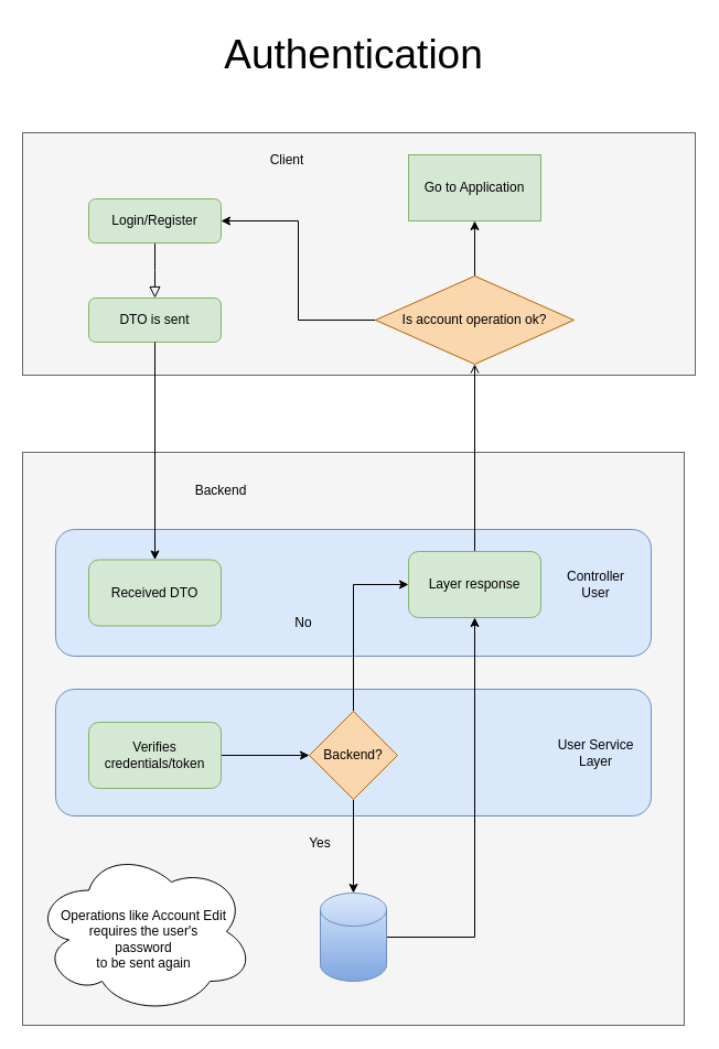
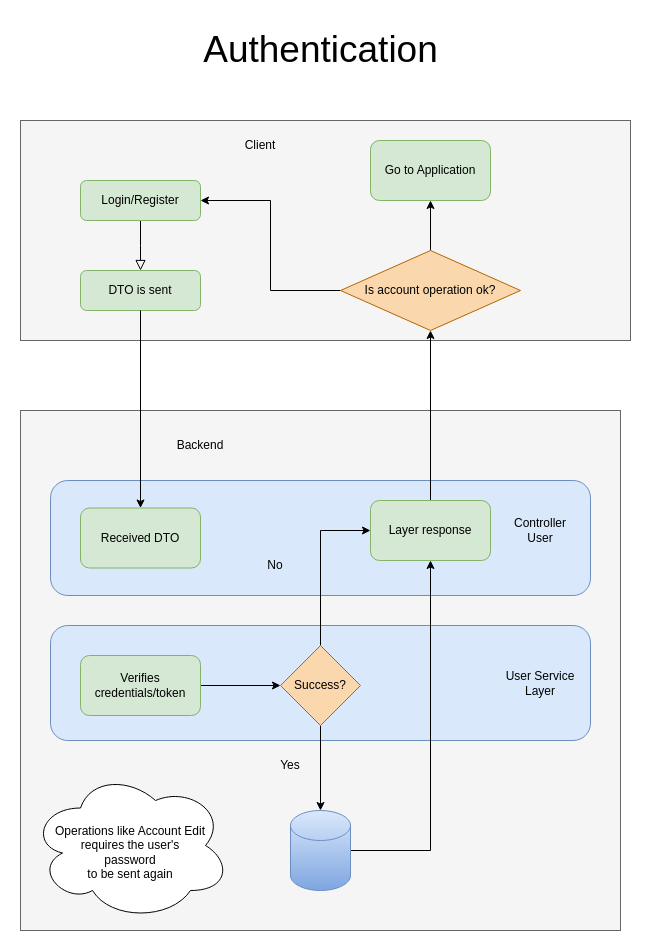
  <mxCell id="0" />
  <mxCell id="1" parent="0" />
  <mxCell id="2" value="" style="rounded=0;whiteSpace=wrap;html=1;fillColor=#f5f5f5;strokeColor=#666666;fontColor=#333333;" parent="1" vertex="1"><mxGeometry x="20" y="410" width="600" height="520" as="geometry" /></mxCell>
  <mxCell id="3" value="" style="rounded=1;whiteSpace=wrap;html=1;fillColor=#dae8fc;strokeColor=#6c8ebf;" parent="1" vertex="1"><mxGeometry x="50" y="480" width="540" height="115" as="geometry" /></mxCell>
  <mxCell id="4" value="" style="rounded=1;whiteSpace=wrap;html=1;fillColor=#dae8fc;strokeColor=#6c8ebf;" parent="1" vertex="1"><mxGeometry x="50" y="625" width="540" height="115" as="geometry" /></mxCell>
  <mxCell id="5" value="" style="rounded=0;whiteSpace=wrap;html=1;fillColor=#f5f5f5;strokeColor=#666666;fontColor=#333333;" parent="1" vertex="1"><mxGeometry x="20" y="120" width="610" height="220" as="geometry" /></mxCell>
  <mxCell id="6" value="" style="rounded=0;html=1;jettySize=auto;orthogonalLoop=1;fontSize=11;endArrow=block;endFill=0;endSize=8;strokeWidth=1;shadow=0;labelBackgroundColor=none;edgeStyle=orthogonalEdgeStyle;" parent="1" source="7" edge="1"><mxGeometry relative="1" as="geometry"><mxPoint x="140" y="270" as="targetPoint" /></mxGeometry></mxCell>
  <mxCell id="7" value="Login/Register" style="rounded=1;whiteSpace=wrap;html=1;fontSize=12;glass=0;strokeWidth=1;shadow=0;fillColor=#d5e8d4;strokeColor=#82b366;" parent="1" vertex="1"><mxGeometry x="80" y="180" width="120" height="40" as="geometry" /></mxCell>
  <mxCell id="8" value="DTO is sent" style="rounded=1;whiteSpace=wrap;html=1;fontSize=12;glass=0;strokeWidth=1;shadow=0;fillColor=#d5e8d4;strokeColor=#82b366;" parent="1" vertex="1"><mxGeometry x="80" y="270" width="120" height="40" as="geometry" /></mxCell>
  <mxCell id="9" value="Client" style="text;html=1;align=center;verticalAlign=middle;whiteSpace=wrap;rounded=0;" parent="1" vertex="1"><mxGeometry x="230" y="130" width="60" height="30" as="geometry" /></mxCell>
  <mxCell id="10" value="" style="endArrow=classic;html=1;rounded=0;exitX=0.5;exitY=1;exitDx=0;exitDy=0;" parent="1" source="8" target="11" edge="1"><mxGeometry width="50" height="50" relative="1" as="geometry"><mxPoint x="320" y="480" as="sourcePoint" /><mxPoint x="140" y="440" as="targetPoint" /></mxGeometry></mxCell>
  <mxCell id="11" value="Received DTO" style="rounded=1;whiteSpace=wrap;html=1;fillColor=#d5e8d4;strokeColor=#82b366;" parent="1" vertex="1"><mxGeometry x="80" y="507.5" width="120" height="60" as="geometry" /></mxCell>
  <mxCell id="12" value="" style="edgeStyle=orthogonalEdgeStyle;rounded=0;orthogonalLoop=1;jettySize=auto;html=1;" parent="1" source="13" target="23" edge="1"><mxGeometry relative="1" as="geometry"><mxPoint x="320" y="685" as="targetPoint" /></mxGeometry></mxCell>
  <mxCell id="13" value="Verifies credentials/token" style="whiteSpace=wrap;html=1;rounded=1;fillColor=#d5e8d4;strokeColor=#82b366;" parent="1" vertex="1"><mxGeometry x="80" y="655" width="120" height="60" as="geometry" /></mxCell>
  <mxCell id="14" style="edgeStyle=orthogonalEdgeStyle;rounded=0;orthogonalLoop=1;jettySize=auto;html=1;entryX=1;entryY=0.5;entryDx=0;entryDy=0;" parent="1" source="16" target="7" edge="1"><mxGeometry relative="1" as="geometry"><mxPoint x="650" y="330" as="targetPoint" /></mxGeometry></mxCell>
  <mxCell id="15" style="edgeStyle=orthogonalEdgeStyle;rounded=0;orthogonalLoop=1;jettySize=auto;html=1;" parent="1" source="16" target="18" edge="1"><mxGeometry relative="1" as="geometry"><mxPoint x="700" y="200" as="targetPoint" /></mxGeometry></mxCell>
  <mxCell id="16" value="Is account operation ok?" style="rhombus;whiteSpace=wrap;html=1;fillColor=#fad7ac;strokeColor=#b46504;" parent="1" vertex="1"><mxGeometry x="340" y="250" width="180" height="80" as="geometry" /></mxCell>
  <mxCell id="17" value="&lt;div&gt;&lt;br&gt;&lt;/div&gt;&lt;div&gt;Operations like Account Edit&lt;/div&gt;&lt;div&gt;requires the user's&lt;/div&gt;&lt;div&gt;&amp;nbsp;password&amp;nbsp;&lt;/div&gt;&lt;div&gt;to be sent again&lt;br&gt;&lt;/div&gt;" style="ellipse;shape=cloud;whiteSpace=wrap;html=1;" parent="1" vertex="1"><mxGeometry x="30" y="770" width="200" height="150" as="geometry" /></mxCell>
- <mxCell id="18" value="Go to Application" style="whiteSpace=wrap;html=1;fillColor=#d5e8d4;strokeColor=#82b366;rounded=0;" parent="1" vertex="1"><mxGeometry x="370" y="140" width="120" height="60" as="geometry" /></mxCell>
+ <mxCell id="18" value="Go to Application" style="rounded=1;whiteSpace=wrap;html=1;fillColor=#d5e8d4;strokeColor=#82b366;" parent="1" vertex="1"><mxGeometry x="370" y="140" width="120" height="60" as="geometry" /></mxCell>
  <mxCell id="19" value="Backend" style="text;html=1;align=center;verticalAlign=middle;whiteSpace=wrap;rounded=0;" parent="1" vertex="1"><mxGeometry x="170" y="430" width="60" height="30" as="geometry" /></mxCell>
  <mxCell id="20" value="&lt;font style=&quot;font-size: 37px;&quot;&gt;Authentication&lt;/font&gt;" style="text;html=1;align=center;verticalAlign=middle;resizable=0;points=[];autosize=1;strokeColor=none;fillColor=none;" parent="1" vertex="1"><mxGeometry x="190" y="20" width="260" height="60" as="geometry" /></mxCell>
  <mxCell id="21" style="edgeStyle=orthogonalEdgeStyle;rounded=0;orthogonalLoop=1;jettySize=auto;html=1;entryX=0.5;entryY=0;entryDx=0;entryDy=0;entryPerimeter=0;" parent="1" source="23" target="25" edge="1"><mxGeometry relative="1" as="geometry"><mxPoint x="700" y="940" as="targetPoint" /></mxGeometry></mxCell>
  <mxCell id="22" style="edgeStyle=orthogonalEdgeStyle;rounded=0;orthogonalLoop=1;jettySize=auto;html=1;entryX=0;entryY=0.5;entryDx=0;entryDy=0;exitX=0.5;exitY=0;exitDx=0;exitDy=0;" parent="1" source="23" target="27" edge="1"><mxGeometry relative="1" as="geometry" /></mxCell>
- <mxCell id="23" value="Backend?" style="rhombus;whiteSpace=wrap;html=1;fillColor=#fad7ac;strokeColor=#b46504;" parent="1" vertex="1"><mxGeometry x="280" y="645" width="80" height="80" as="geometry" /></mxCell>
+ <mxCell id="23" value="Success?" style="rhombus;whiteSpace=wrap;html=1;fillColor=#fad7ac;strokeColor=#b46504;" parent="1" vertex="1"><mxGeometry x="280" y="645" width="80" height="80" as="geometry" /></mxCell>
  <mxCell id="24" style="edgeStyle=orthogonalEdgeStyle;rounded=0;orthogonalLoop=1;jettySize=auto;html=1;" parent="1" source="25" target="27" edge="1"><mxGeometry relative="1" as="geometry"><mxPoint x="800" y="920" as="targetPoint" /></mxGeometry></mxCell>
  <mxCell id="25" value="" style="shape=cylinder3;whiteSpace=wrap;html=1;boundedLbl=1;backgroundOutline=1;size=15;fillColor=#dae8fc;gradientColor=#7ea6e0;strokeColor=#6c8ebf;" parent="1" vertex="1"><mxGeometry x="290" y="810" width="60" height="80" as="geometry" /></mxCell>
- <mxCell id="26" style="edgeStyle=orthogonalEdgeStyle;rounded=0;orthogonalLoop=1;jettySize=auto;html=1;endArrow=open;" parent="1" source="27" target="16" edge="1"><mxGeometry relative="1" as="geometry" /></mxCell>
+ <mxCell id="26" style="edgeStyle=orthogonalEdgeStyle;rounded=0;orthogonalLoop=1;jettySize=auto;html=1;" parent="1" source="27" target="16" edge="1"><mxGeometry relative="1" as="geometry" /></mxCell>
  <mxCell id="27" value="Layer response" style="rounded=1;whiteSpace=wrap;html=1;fillColor=#d5e8d4;strokeColor=#82b366;" parent="1" vertex="1"><mxGeometry x="370" y="500" width="120" height="60" as="geometry" /></mxCell>
  <mxCell id="28" value="&lt;div&gt;No&lt;/div&gt;" style="text;html=1;align=center;verticalAlign=middle;whiteSpace=wrap;rounded=0;" parent="1" vertex="1"><mxGeometry x="245" y="550" width="60" height="30" as="geometry" /></mxCell>
  <mxCell id="29" value="&lt;div&gt;Yes&lt;/div&gt;" style="text;html=1;align=center;verticalAlign=middle;whiteSpace=wrap;rounded=0;" parent="1" vertex="1"><mxGeometry x="260" y="750" width="60" height="30" as="geometry" /></mxCell>
  <mxCell id="30" value="Controller User" style="text;html=1;align=center;verticalAlign=middle;whiteSpace=wrap;rounded=0;" parent="1" vertex="1"><mxGeometry x="510" y="515" width="60" height="30" as="geometry" /></mxCell>
  <mxCell id="31" value="User Service Layer" style="text;html=1;align=center;verticalAlign=middle;whiteSpace=wrap;rounded=0;" parent="1" vertex="1"><mxGeometry x="500" y="667.5" width="80" height="30" as="geometry" /></mxCell>
